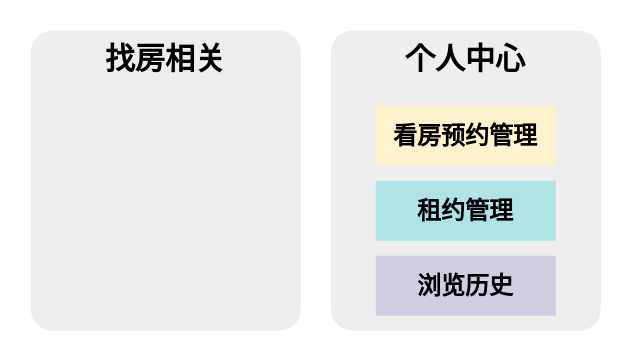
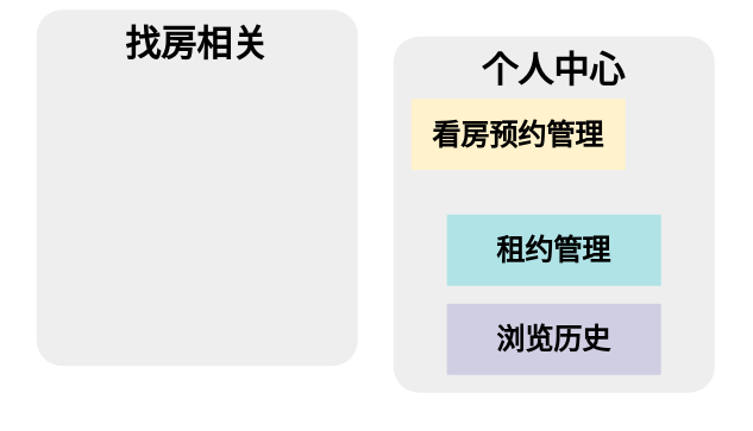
  <mxCell id="0" />
  <mxCell id="1" parent="0" />
  <mxCell id="2" value="个人中心" style="rounded=1;whiteSpace=wrap;html=1;fontSize=20;arcSize=8;verticalAlign=top;fontStyle=1;fillColor=#eeeeee;strokeColor=none;" parent="1" vertex="1"><mxGeometry x="220" y="20" width="180" height="200" as="geometry" /></mxCell>
- <mxCell id="3" value="找房相关" style="rounded=1;whiteSpace=wrap;html=1;fontSize=20;arcSize=8;verticalAlign=top;fontStyle=1;fillColor=#eeeeee;strokeColor=none;" parent="1" vertex="1"><mxGeometry x="20" y="20" width="180" height="200" as="geometry" /></mxCell>
+ <mxCell id="3" value="找房相关" style="rounded=1;whiteSpace=wrap;html=1;fontSize=20;arcSize=8;verticalAlign=top;fontStyle=1;fillColor=#eeeeee;strokeColor=none;" parent="1" vertex="1"><mxGeometry x="20" y="5" width="180" height="200" as="geometry" /></mxCell>
  <mxCell id="4" value="&lt;strong style=&quot;box-sizing: border-box; font-family: &amp;quot;Open Sans&amp;quot;, &amp;quot;Clear Sans&amp;quot;, &amp;quot;Helvetica Neue&amp;quot;, Helvetica, Arial, &amp;quot;Segoe UI Emoji&amp;quot;, sans-serif; orphans: 4; text-align: left;&quot;&gt;租约管理&lt;/strong&gt;" style="rounded=0;whiteSpace=wrap;html=1;fontSize=16;fontStyle=1;fillColor=#b0e3e6;strokeColor=none;" parent="1" vertex="1"><mxGeometry x="250" y="120" width="120" height="40" as="geometry" /></mxCell>
  <mxCell id="5" value="浏览历史" style="rounded=0;whiteSpace=wrap;html=1;fontSize=16;fontStyle=1;fillColor=#d0cee2;strokeColor=none;" parent="1" vertex="1"><mxGeometry x="250" y="170" width="120" height="40" as="geometry" /></mxCell>
- <mxCell id="6" value="&lt;strong style=&quot;box-sizing: border-box; font-family: &amp;quot;Open Sans&amp;quot;, &amp;quot;Clear Sans&amp;quot;, &amp;quot;Helvetica Neue&amp;quot;, Helvetica, Arial, &amp;quot;Segoe UI Emoji&amp;quot;, sans-serif; orphans: 4; text-align: left;&quot;&gt;看房预约管理&lt;/strong&gt;" style="rounded=0;whiteSpace=wrap;html=1;fontSize=16;fontStyle=1;fillColor=#fff2cc;strokeColor=none;" vertex="1" parent="1"><mxGeometry x="250" y="70" width="120" height="40" as="geometry" /></mxCell>
+ <mxCell id="6" value="&lt;strong style=&quot;box-sizing: border-box; font-family: &amp;quot;Open Sans&amp;quot;, &amp;quot;Clear Sans&amp;quot;, &amp;quot;Helvetica Neue&amp;quot;, Helvetica, Arial, &amp;quot;Segoe UI Emoji&amp;quot;, sans-serif; orphans: 4; text-align: left;&quot;&gt;看房预约管理&lt;/strong&gt;" style="rounded=0;whiteSpace=wrap;html=1;fontSize=16;fontStyle=1;fillColor=#fff2cc;strokeColor=none;" vertex="1" parent="1"><mxGeometry x="230" y="55" width="120" height="40" as="geometry" /></mxCell>
